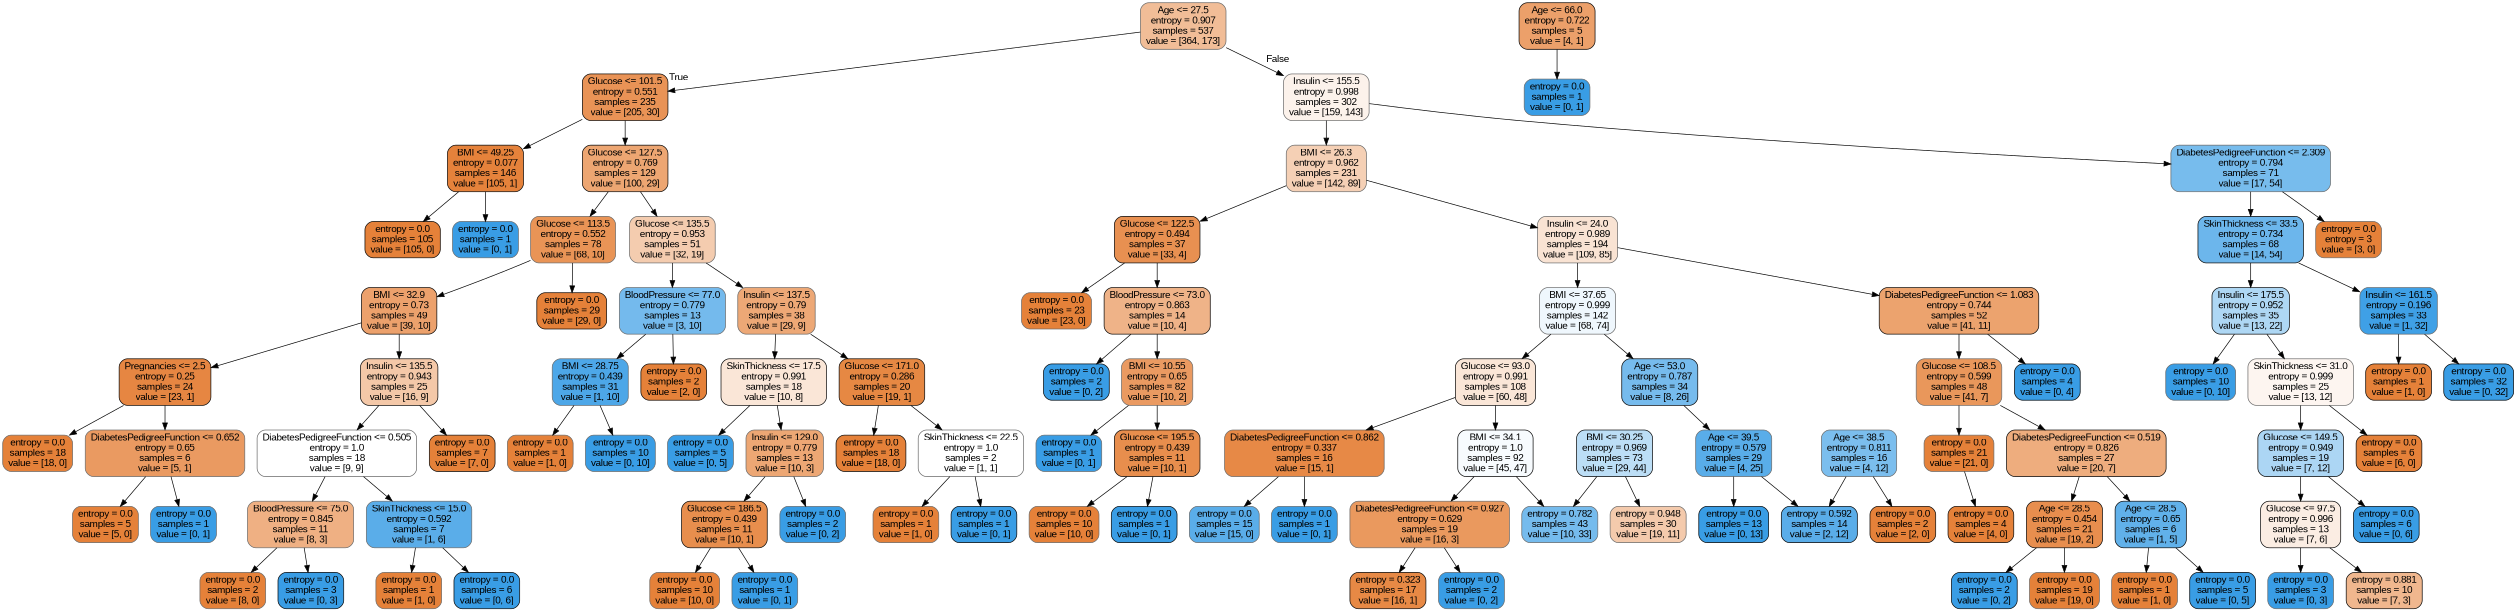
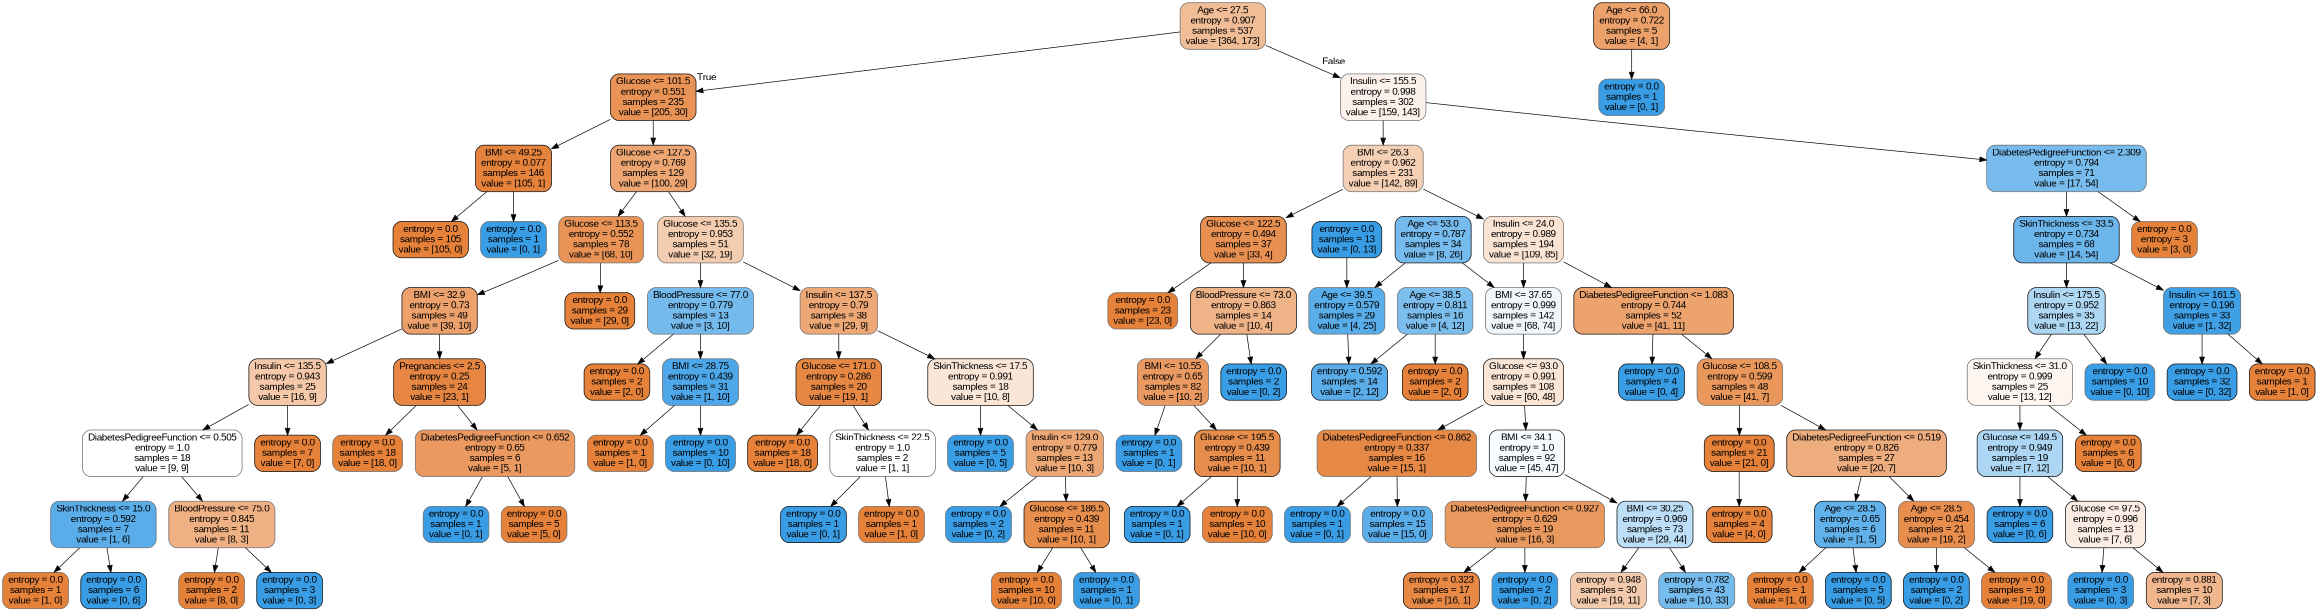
  digraph {
    fontname="Liberation Sans"
    node [color=gray40 fillcolor="#399de5" fontname="Liberation Sans" shape=box style="filled, rounded"]
    edge [fontname="Liberation Sans"]
    n1 [fillcolor="#f1bd97" label="Age <= 27.5\nentropy = 0.907\nsamples = 537\nvalue = [364, 173]"]
    n2 [color=black fillcolor="#e99356" label="Glucose <= 101.5\nentropy = 0.551\nsamples = 235\nvalue = [205, 30]"]
    n3 [fillcolor="#fcf2eb" label="Insulin <= 155.5\nentropy = 0.998\nsamples = 302\nvalue = [159, 143]"]
    n4 [color=black fillcolor="#e5823b" label="BMI <= 49.25\nentropy = 0.077\nsamples = 146\nvalue = [105, 1]"]
    n5 [color=black fillcolor="#eda672" label="Glucose <= 127.5\nentropy = 0.769\nsamples = 129\nvalue = [100, 29]"]
    n6 [fillcolor="#f5d0b5" label="BMI <= 26.3\nentropy = 0.962\nsamples = 231\nvalue = [142, 89]"]
    n7 [fillcolor="#77bced" label="DiabetesPedigreeFunction <= 2.309\nentropy = 0.794\nsamples = 71\nvalue = [17, 54]"]
    n8 [color=black fillcolor="#e58139" label="entropy = 0.0\nsamples = 105\nvalue = [105, 0]"]
    n9 [label="entropy = 0.0\nsamples = 1\nvalue = [0, 1]"]
    n10 [fillcolor="#e99456" label="Glucose <= 113.5\nentropy = 0.552\nsamples = 78\nvalue = [68, 10]"]
    n11 [fillcolor="#f4ccaf" label="Glucose <= 135.5\nentropy = 0.953\nsamples = 51\nvalue = [32, 19]"]
    n12 [color=black fillcolor="#eca16c" label="BMI <= 32.9\nentropy = 0.73\nsamples = 49\nvalue = [39, 10]"]
    n13 [color=black fillcolor="#e58139" label="entropy = 0.0\nsamples = 29\nvalue = [29, 0]"]
    n14 [fillcolor="#74baed" label="BloodPressure <= 77.0\nentropy = 0.779\nsamples = 13\nvalue = [3, 10]"]
    n15 [fillcolor="#eda876" label="Insulin <= 137.5\nentropy = 0.79\nsamples = 38\nvalue = [29, 9]"]
    n16 [color=black fillcolor="#e68642" label="Pregnancies <= 2.5\nentropy = 0.25\nsamples = 24\nvalue = [23, 1]"]
    n17 [color=black fillcolor="#f4c8a8" label="Insulin <= 135.5\nentropy = 0.943\nsamples = 25\nvalue = [16, 9]"]
    n18 [fillcolor="#e58139" label="entropy = 0.0\nsamples = 18\nvalue = [18, 0]"]
    n19 [fillcolor="#ea9a61" label="DiabetesPedigreeFunction <= 0.652\nentropy = 0.65\nsamples = 6\nvalue = [5, 1]"]
    n20 [fillcolor="#ffffff" label="DiabetesPedigreeFunction <= 0.505\nentropy = 1.0\nsamples = 18\nvalue = [9, 9]"]
    n21 [color=black fillcolor="#e58139" label="entropy = 0.0\nsamples = 7\nvalue = [7, 0]"]
    n22 [fillcolor="#e58139" label="entropy = 0.0\nsamples = 5\nvalue = [5, 0]"]
    n23 [label="entropy = 0.0\nsamples = 1\nvalue = [0, 1]"]
    n24 [fillcolor="#efb083" label="BloodPressure <= 75.0\nentropy = 0.845\nsamples = 11\nvalue = [8, 3]"]
    n25 [fillcolor="#5aade9" label="SkinThickness <= 15.0\nentropy = 0.592\nsamples = 7\nvalue = [1, 6]"]
    n26 [fillcolor="#e58139" label="entropy = 0.0\nsamples = 2\nvalue = [8, 0]"]
    n27 [color=black label="entropy = 0.0\nsamples = 3\nvalue = [0, 3]"]
    n28 [fillcolor="#e58139" label="entropy = 0.0\nsamples = 1\nvalue = [1, 0]"]
    n29 [color=black label="entropy = 0.0\nsamples = 6\nvalue = [0, 6]"]
    n30 [fillcolor="#4da7e8" label="BMI <= 28.75\nentropy = 0.439\nsamples = 31\nvalue = [1, 10]"]
    n31 [color=black fillcolor="#e58139" label="entropy = 0.0\nsamples = 2\nvalue = [2, 0]"]
    n32 [color=black fillcolor="#fae6d7" label="SkinThickness <= 17.5\nentropy = 0.991\nsamples = 18\nvalue = [10, 8]"]
    n33 [color=black fillcolor="#e68843" label="Glucose <= 171.0\nentropy = 0.286\nsamples = 20\nvalue = [19, 1]"]
    n34 [fillcolor="#e58139" label="entropy = 0.0\nsamples = 1\nvalue = [1, 0]"]
    n35 [label="entropy = 0.0\nsamples = 10\nvalue = [0, 10]"]
    n36 [label="entropy = 0.0\nsamples = 5\nvalue = [0, 5]"]
    n37 [fillcolor="#eda774" label="Insulin <= 129.0\nentropy = 0.779\nsamples = 13\nvalue = [10, 3]"]
    n38 [color=black fillcolor="#e58139" label="entropy = 0.0\nsamples = 18\nvalue = [18, 0]"]
    n39 [fillcolor="#ffffff" label="SkinThickness <= 22.5\nentropy = 1.0\nsamples = 2\nvalue = [1, 1]"]
    n40 [color=black fillcolor="#e88e4d" label="Glucose <= 186.5\nentropy = 0.439\nsamples = 11\nvalue = [10, 1]"]
    n41 [label="entropy = 0.0\nsamples = 2\nvalue = [0, 2]"]
    n42 [fillcolor="#e58139" label="entropy = 0.0\nsamples = 10\nvalue = [10, 0]"]
    n43 [label="entropy = 0.0\nsamples = 1\nvalue = [0, 1]"]
    n44 [fillcolor="#e58139" label="entropy = 0.0\nsamples = 1\nvalue = [1, 0]"]
    n45 [color=black label="entropy = 0.0\nsamples = 1\nvalue = [0, 1]"]
    n46 [color=black fillcolor="#e89051" label="Glucose <= 122.5\nentropy = 0.494\nsamples = 37\nvalue = [33, 4]"]
    n47 [fillcolor="#f9e3d3" label="Insulin <= 24.0\nentropy = 0.989\nsamples = 194\nvalue = [109, 85]"]
    n48 [color=black fillcolor="#6cb6ec" label="SkinThickness <= 33.5\nentropy = 0.734\nsamples = 68\nvalue = [14, 54]"]
    n49 [fillcolor="#e58139" label="entropy = 0.0\nentropy = 3\nvalue = [3, 0]"]
    n50 [fillcolor="#e58139" label="entropy = 0.0\nsamples = 23\nvalue = [23, 0]"]
    n51 [color=black fillcolor="#efb388" label="BloodPressure <= 73.0\nentropy = 0.863\nsamples = 14\nvalue = [10, 4]"]
    n52 [fillcolor="#eff7fd" label="BMI <= 37.65\nentropy = 0.999\nsamples = 142\nvalue = [68, 74]"]
    n53 [color=black fillcolor="#eca36e" label="DiabetesPedigreeFunction <= 1.083\nentropy = 0.744\nsamples = 52\nvalue = [41, 11]"]
    n54 [color=black label="entropy = 0.0\nsamples = 2\nvalue = [0, 2]"]
    n55 [fillcolor="#ea9a61" label="BMI <= 10.55\nentropy = 0.65\nsamples = 82\nvalue = [10, 2]"]
    n56 [label="entropy = 0.0\nsamples = 1\nvalue = [0, 1]"]
    n57 [color=black fillcolor="#e88e4d" label="Glucose <= 195.5\nentropy = 0.439\nsamples = 11\nvalue = [10, 1]"]
    n58 [fillcolor="#e58139" label="entropy = 0.0\nsamples = 10\nvalue = [10, 0]"]
    n59 [color=black label="entropy = 0.0\nsamples = 1\nvalue = [0, 1]"]
    n60 [color=black fillcolor="#fae6d7" label="Glucose <= 93.0\nentropy = 0.991\nsamples = 108\nvalue = [60, 48]"]
    n61 [color=black fillcolor="#76bbed" label="Age <= 53.0\nentropy = 0.787\nsamples = 34\nvalue = [8, 26]"]
    n62 [fillcolor="#e9975b" label="Glucose <= 108.5\nentropy = 0.599\nsamples = 48\nvalue = [41, 7]"]
    n63 [color=black label="entropy = 0.0\nsamples = 4\nvalue = [0, 4]"]
    n64 [fillcolor="#e78946" label="DiabetesPedigreeFunction <= 0.862\nentropy = 0.337\nsamples = 16\nvalue = [15, 1]"]
    n65 [color=black fillcolor="#f7fbfe" label="BMI <= 34.1\nentropy = 1.0\nsamples = 92\nvalue = [45, 47]"]
    n66 [fillcolor="#59ade9" label="Age <= 39.5\nentropy = 0.579\nsamples = 29\nvalue = [4, 25]"]
    n67 [fillcolor="#5aade9" label="entropy = 0.0\nsamples = 15\nvalue = [15, 0]"]
    n68 [label="entropy = 0.0\nsamples = 1\nvalue = [0, 1]"]
    n69 [color=black fillcolor="#bcdef6" label="BMI <= 30.25\nentropy = 0.969\nsamples = 73\nvalue = [29, 44]"]
    n70 [fillcolor="#ea995e" label="DiabetesPedigreeFunction <= 0.927\nentropy = 0.629\nsamples = 19\nvalue = [16, 3]"]
    n71 [fillcolor="#f4caac" label="entropy = 0.948\nsamples = 30\nvalue = [19, 11]"]
    n72 [fillcolor="#75bbed" label="entropy = 0.782\nsamples = 43\nvalue = [10, 33]"]
    n73 [color=black fillcolor="#e78945" label="entropy = 0.323\nsamples = 17\nvalue = [16, 1]"]
    n74 [label="entropy = 0.0\nsamples = 2\nvalue = [0, 2]"]
    n75 [color=black label="entropy = 0.0\nsamples = 13\nvalue = [0, 13]"]
    n76 [color=black fillcolor="#5aade9" label="entropy = 0.592\nsamples = 14\nvalue = [2, 12]"]
    n77 [color=black fillcolor="#eca06a" label="Age <= 66.0\nentropy = 0.722\nsamples = 5\nvalue = [4, 1]"]
    n78 [label="entropy = 0.0\nsamples = 1\nvalue = [0, 1]"]
    n79 [fillcolor="#7bbeee" label="Age <= 38.5\nentropy = 0.811\nsamples = 16\nvalue = [4, 12]"]
    n80 [color=black fillcolor="#e58139" label="entropy = 0.0\nsamples = 2\nvalue = [2, 0]"]
    n81 [color=black fillcolor="#e58139" label="entropy = 0.0\nsamples = 4\nvalue = [4, 0]"]
-   n82 [fillcolor="#e58139" label="entropy = 0.0\nsamples = 21\nvalue = [21, 0]"]
+   n82 [color=black fillcolor="#e58139" label="entropy = 0.0\nsamples = 21\nvalue = [21, 0]"]
    n83 [color=black fillcolor="#eead7e" label="DiabetesPedigreeFunction <= 0.519\nentropy = 0.826\nsamples = 27\nvalue = [20, 7]"]
-   n84 [color=black fillcolor="#e88e4e" label="Age <= 28.5\nentropy = 0.454\nsamples = 21\nvalue = [19, 2]"]
+   n84 [fillcolor="#e88e4e" label="Age <= 28.5\nentropy = 0.454\nsamples = 21\nvalue = [19, 2]"]
    n85 [color=black fillcolor="#61b1ea" label="Age <= 28.5\nentropy = 0.65\nsamples = 6\nvalue = [1, 5]"]
    n86 [color=black label="entropy = 0.0\nsamples = 2\nvalue = [0, 2]"]
    n87 [fillcolor="#e58139" label="entropy = 0.0\nsamples = 19\nvalue = [19, 0]"]
    n88 [fillcolor="#e58139" label="entropy = 0.0\nsamples = 1\nvalue = [1, 0]"]
    n89 [color=black label="entropy = 0.0\nsamples = 5\nvalue = [0, 5]"]
    n90 [color=black fillcolor="#aed7f4" label="Insulin <= 175.5\nentropy = 0.952\nsamples = 35\nvalue = [13, 22]"]
    n91 [fillcolor="#3fa0e6" label="Insulin <= 161.5\nentropy = 0.196\nsamples = 33\nvalue = [1, 32]"]
    n92 [label="entropy = 0.0\nsamples = 10\nvalue = [0, 10]"]
    n93 [fillcolor="#fdf5f0" label="SkinThickness <= 31.0\nentropy = 0.999\nsamples = 25\nvalue = [13, 12]"]
    n94 [color=black fillcolor="#e58139" label="entropy = 0.0\nsamples = 1\nvalue = [1, 0]"]
    n95 [color=black label="entropy = 0.0\nsamples = 32\nvalue = [0, 32]"]
    n96 [color=black fillcolor="#acd6f4" label="Glucose <= 149.5\nentropy = 0.949\nsamples = 19\nvalue = [7, 12]"]
    n97 [color=black fillcolor="#e58139" label="entropy = 0.0\nsamples = 6\nvalue = [6, 0]"]
    n98 [color=black fillcolor="#fbede3" label="Glucose <= 97.5\nentropy = 0.996\nsamples = 13\nvalue = [7, 6]"]
    n99 [color=black label="entropy = 0.0\nsamples = 6\nvalue = [0, 6]"]
    n100 [label="entropy = 0.0\nsamples = 3\nvalue = [0, 3]"]
    n101 [color=black fillcolor="#f0b78e" label="entropy = 0.881\nsamples = 10\nvalue = [7, 3]"]
    n1 -> n2 [headlabel=True labelangle=45 labeldistance=2.5]
    n1 -> n3 [headlabel=False labelangle=-45 labeldistance=2.5]
    n2 -> n4
    n2 -> n5
    n3 -> n6
    n3 -> n7
    n4 -> n8
    n4 -> n9
    n5 -> n10
    n5 -> n11
    n6 -> n46
    n6 -> n47
    n7 -> n48
    n7 -> n49
    n10 -> n12
    n10 -> n13
    n11 -> n14
    n11 -> n15
    n12 -> n16
    n12 -> n17
    n14 -> n30
    n14 -> n31
    n15 -> n32
    n15 -> n33
    n16 -> n18
    n16 -> n19
    n17 -> n20
    n17 -> n21
    n19 -> n22
    n19 -> n23
    n20 -> n24
    n20 -> n25
    n24 -> n26
    n24 -> n27
    n25 -> n28
    n25 -> n29
    n30 -> n34
    n30 -> n35
    n32 -> n36
    n32 -> n37
    n33 -> n38
    n33 -> n39
    n37 -> n40
    n37 -> n41
    n39 -> n44
    n39 -> n45
    n40 -> n42
    n40 -> n43
    n46 -> n50
    n46 -> n51
    n47 -> n52
    n47 -> n53
    n48 -> n90
    n48 -> n91
    n51 -> n54
    n51 -> n55
    n52 -> n60
-   n52 -> n61
+   n61 -> n52
    n53 -> n62
    n53 -> n63
    n55 -> n56
    n55 -> n57
    n57 -> n58
    n57 -> n59
    n60 -> n64
    n60 -> n65
    n61 -> n66
    n62 -> n82
    n62 -> n83
    n64 -> n67
    n64 -> n68
-   n65 -> n72
+   n65 -> n69
    n65 -> n70
-   n66 -> n75
+   n75 -> n66
    n66 -> n76
    n69 -> n71
    n69 -> n72
    n70 -> n73
    n70 -> n74
    n77 -> n78
    n79 -> n76
    n79 -> n80
    n82 -> n81
    n83 -> n84
    n83 -> n85
    n84 -> n86
    n84 -> n87
    n85 -> n88
    n85 -> n89
    n90 -> n92
    n90 -> n93
    n91 -> n94
    n91 -> n95
    n93 -> n96
    n93 -> n97
    n96 -> n98
    n96 -> n99
    n98 -> n100
    n98 -> n101
  }
